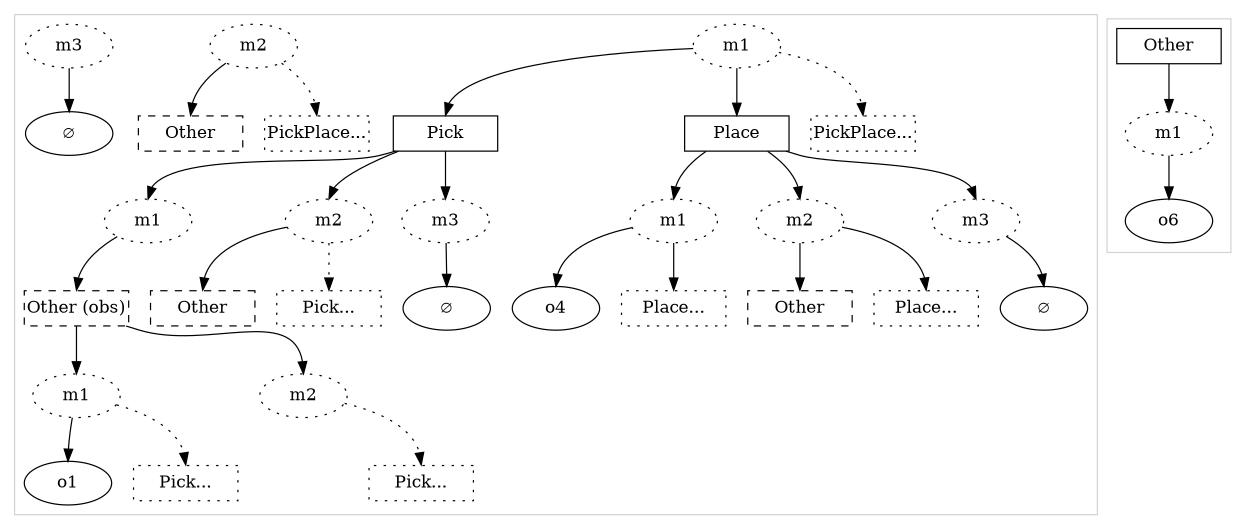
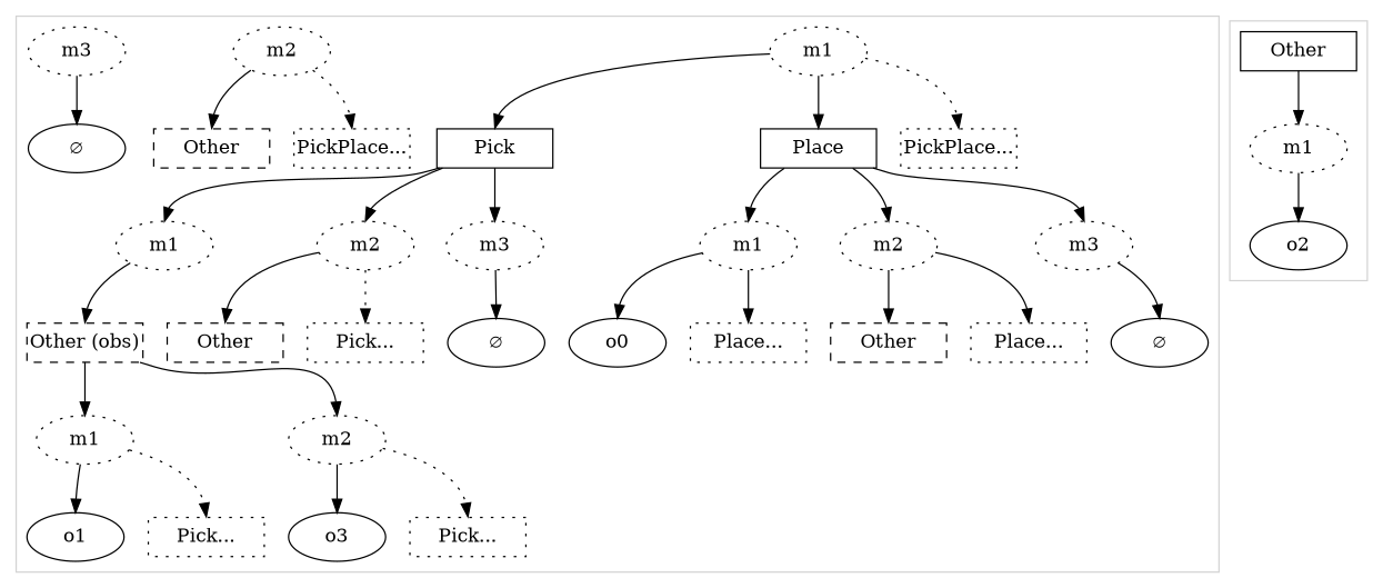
  digraph {
    ordering=out
    node [fixedsize=true shape=ellipse style=dotted]
    edge [headport=n]
    n1 [height=.5 label=o1 width=1 style=""]
-   n3 [height=.5 label=o4 width=1 style=""]
+   n2 [height=.5 label=o3 width=1 style=""]
+   n3 [height=.5 label=o0 width=1 style=""]
    n4 [height=.5 label="∅" width=1 style=""]
    n5 [height=.5 label="∅" width=1 style=""]
    n6 [height=.5 label="∅" width=1 style=""]
    n7 [height=.5 label=m1 width=1]
    n8 [height=.5 label=m2 width=1]
    n9 [height=.5 label=m3 width=1]
    n10 [height=.5 label=m1 width=1]
    n11 [height=.5 label=m2 width=1]
    n12 [height=.5 label=m3 width=1]
    n13 [height=.5 label=m1 width=1]
    n14 [height=.5 label=m2 width=1]
    n15 [height=.5 label=m3 width=1]
    n16 [height=.5 label=m1 width=1]
    n17 [height=.5 label=m2 width=1]
    n18 [height=.4 label=Other shape=rectangle style=dashed width=1.2]
    n19 [height=.4 label=Other shape=rectangle style=dashed width=1.2]
    n20 [height=.4 label=Other shape=rectangle style=dashed width=1.2]
    n21 [height=.4 label="Other (obs)" shape=rectangle style=dashed width=1.2]
    n22 [height=.4 label="Pick..." shape=rectangle width=1.2]
    n23 [height=.4 label="Pick..." shape=rectangle width=1.2]
    n24 [height=.4 label="Pick..." shape=rectangle width=1.2]
    n25 [height=.4 label=Pick shape=rectangle width=1.2 style=""]
    n26 [height=.4 label="Place..." shape=rectangle width=1.2]
    n27 [height=.4 label="Place..." shape=rectangle width=1.2]
    n28 [height=.4 label=Place shape=rectangle width=1.2 style=""]
    n29 [height=.4 label="PickPlace..." shape=rectangle width=1.2]
    n30 [height=.4 label="PickPlace..." shape=rectangle width=1.2]
-   n31 [height=.5 label=o6 width=1 style=""]
+   n31 [height=.5 label=o2 width=1 style=""]
    n32 [height=.5 label=m1 width=1]
    n33 [height=.4 label=Other rank=source shape=rectangle width=1.2 style=""]
    subgraph cluster_1 {
      color=lightgray
      n29
      n30
      subgraph sub_2 {
        color=lightgray
        n1
+       n2
        n3
        n4
        n5
        n6
      }
      subgraph sub_3 {
        color=lightgray
        n7
        n8
        n9
        n10
        n11
        n12
        n13
        n14
        n15
        n16
        n17
      }
      subgraph sub_4 {
        color=lightgray
        n18
        n19
        n20
        n21
      }
      subgraph sub_5 {
        color=lightgray
        n1
+       n2
        n4
        n10
        n11
        n12
        n16
        n17
        n19
        n21
        n22
        n23
        n24
        n25
      }
      subgraph sub_6 {
        color=lightgray
        n3
        n5
        n13
        n14
        n15
        n20
        n26
        n27
        n28
      }
    }
    subgraph cluster_7 {
      color=lightgray
      n33
      subgraph sub_8 {
        color=lightgray
        n31
      }
      subgraph sub_9 {
        color=lightgray
        n32
      }
    }
    n7 -> n25
    n7 -> n28
    n7 -> n29 [style=dotted]
    n8 -> n18
    n8 -> n30 [style=dotted]
    n9 -> n6
    n10 -> n21
    n11 -> n19
    n11 -> n22 [style=dotted]
    n12 -> n4
    n13 -> n3
    n13 -> n26
    n14 -> n20
    n14 -> n27
    n15 -> n5
    n16 -> n1
    n16 -> n23 [style=dotted]
+   n17 -> n2
    n17 -> n24 [style=dotted]
    n21 -> n16
    n21 -> n17
    n25 -> n10
    n25 -> n11
    n25 -> n12
    n28 -> n13
    n28 -> n14
    n28 -> n15
    n32 -> n31
    n33 -> n32
  }
